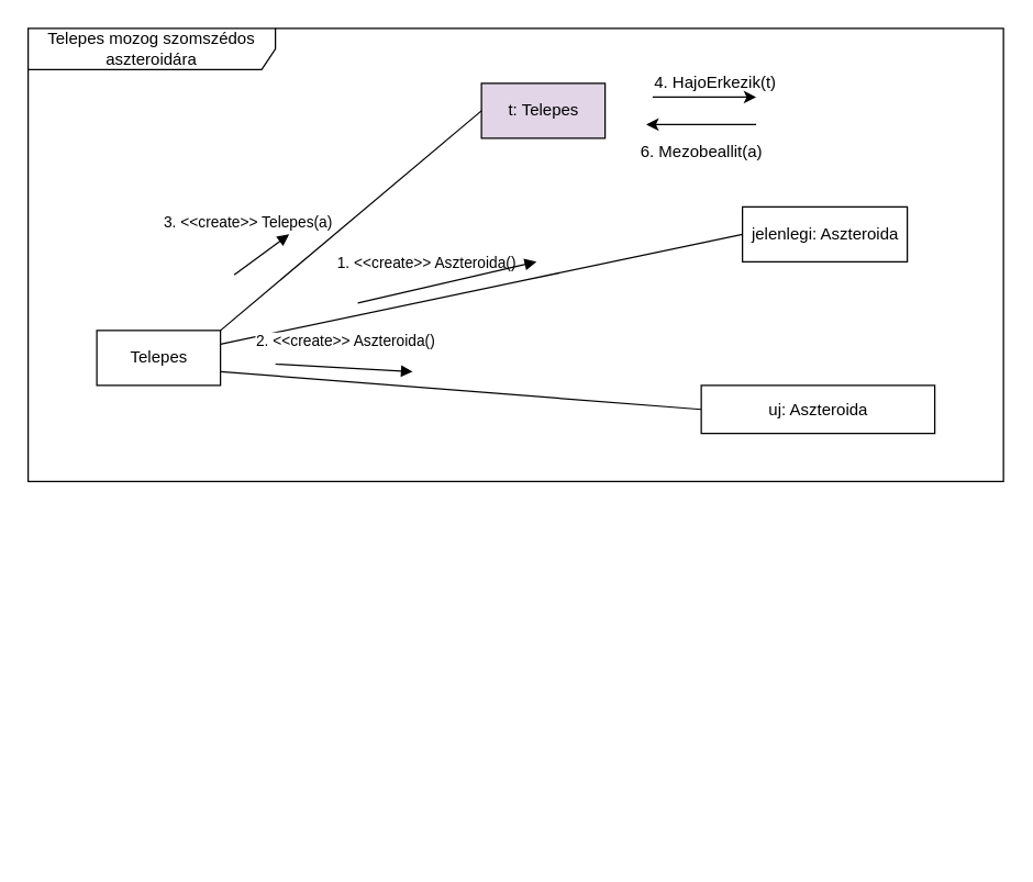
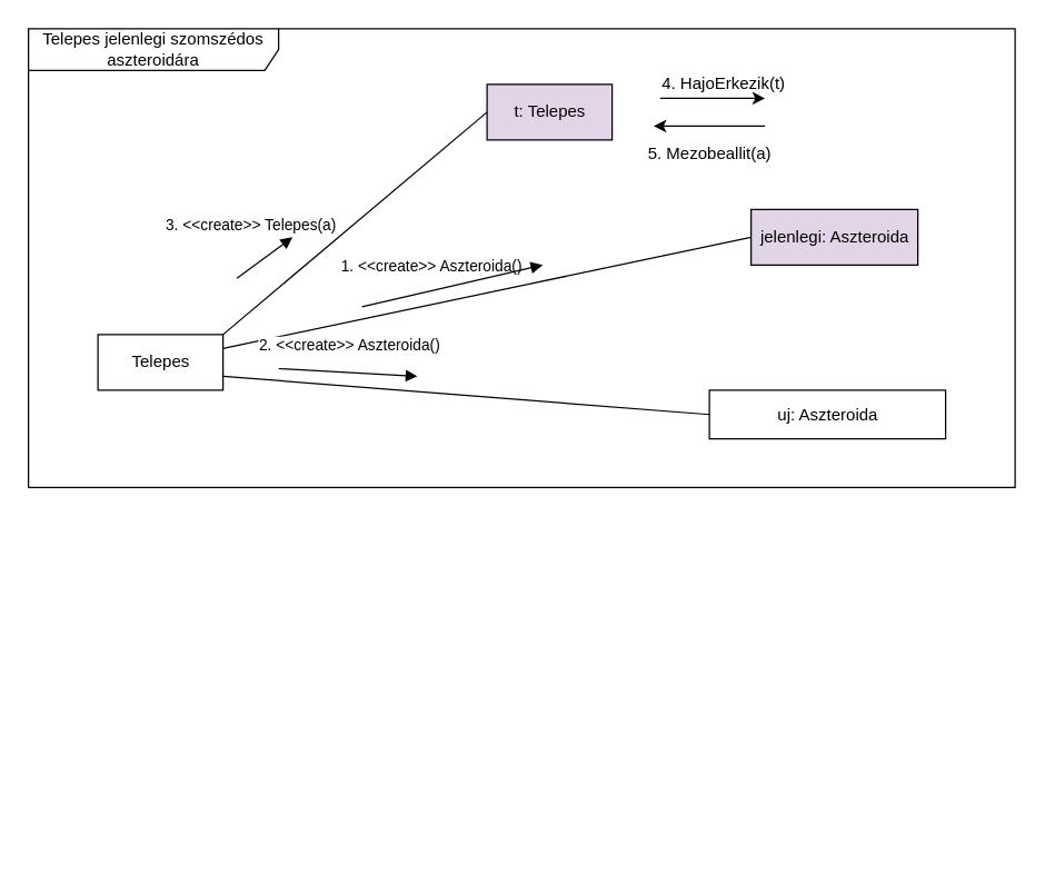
  <mxCell id="0" />
  <mxCell id="1" parent="0" />
- <mxCell id="2" value="Telepes mozog szomszédos aszteroidára" style="shape=umlFrame;whiteSpace=wrap;html=1;width=180;height=30;" vertex="1" parent="1"><mxGeometry x="20" y="20" width="710" height="330" as="geometry" /></mxCell>
+ <mxCell id="2" value="Telepes jelenlegi szomszédos aszteroidára" style="shape=umlFrame;whiteSpace=wrap;html=1;width=180;height=30;" vertex="1" parent="1"><mxGeometry x="20" y="20" width="710" height="330" as="geometry" /></mxCell>
  <mxCell id="3" value="t: Telepes" style="html=1;fillColor=#e1d5e7;" vertex="1" parent="1"><mxGeometry x="350" y="60" width="90" height="40" as="geometry" /></mxCell>
- <mxCell id="4" value="jelenlegi: Aszteroida" style="html=1;" vertex="1" parent="1"><mxGeometry x="540" y="150" width="120" height="40" as="geometry" /></mxCell>
+ <mxCell id="4" value="jelenlegi: Aszteroida" style="html=1;fillColor=#e1d5e7;" vertex="1" parent="1"><mxGeometry x="540" y="150" width="120" height="40" as="geometry" /></mxCell>
  <mxCell id="5" value="uj: Aszteroida" style="html=1;" vertex="1" parent="1"><mxGeometry x="510" y="280" width="170" height="35" as="geometry" /></mxCell>
  <mxCell id="6" value="Telepes" style="html=1;" vertex="1" parent="1"><mxGeometry x="70" y="240" width="90" height="40" as="geometry" /></mxCell>
  <mxCell id="7" value="3. &amp;lt;&amp;lt;create&amp;gt;&amp;gt; Telepes(a)" style="html=1;verticalAlign=bottom;endArrow=none;entryX=0;entryY=0.5;entryDx=0;entryDy=0;endFill=0;" edge="1" parent="1" target="3"><mxGeometry x="-0.514" y="41" width="80" relative="1" as="geometry"><mxPoint x="160" y="240" as="sourcePoint" /><mxPoint x="610" y="250" as="targetPoint" /><mxPoint x="1" as="offset" /></mxGeometry></mxCell>
  <mxCell id="8" value="" style="html=1;verticalAlign=bottom;endArrow=none;entryX=0;entryY=0.5;entryDx=0;entryDy=0;endFill=0;" edge="1" parent="1" target="4"><mxGeometry x="0.169" y="-40" width="80" relative="1" as="geometry"><mxPoint x="160" y="250" as="sourcePoint" /><mxPoint x="400" y="150" as="targetPoint" /><mxPoint as="offset" /></mxGeometry></mxCell>
  <mxCell id="9" value="2. &amp;lt;&amp;lt;create&amp;gt;&amp;gt; Aszteroida()" style="html=1;verticalAlign=bottom;endArrow=none;entryX=0;entryY=0.5;entryDx=0;entryDy=0;endFill=0;" edge="1" parent="1" target="5"><mxGeometry x="-0.487" y="20" width="80" relative="1" as="geometry"><mxPoint x="160" y="270" as="sourcePoint" /><mxPoint x="500" y="270" as="targetPoint" /><mxPoint as="offset" /></mxGeometry></mxCell>
  <mxCell id="10" value="1. &amp;lt;&amp;lt;create&amp;gt;&amp;gt; Aszteroida()" style="html=1;verticalAlign=bottom;endArrow=block;" edge="1" parent="1"><mxGeometry x="1" y="-104" width="80" relative="1" as="geometry"><mxPoint x="170" y="199.5" as="sourcePoint" /><mxPoint x="210" y="170" as="targetPoint" /><mxPoint x="38" y="-54" as="offset" /></mxGeometry></mxCell>
  <mxCell id="11" value="" style="html=1;verticalAlign=bottom;endArrow=block;" edge="1" parent="1"><mxGeometry x="0.057" y="11" width="80" relative="1" as="geometry"><mxPoint x="260" y="220" as="sourcePoint" /><mxPoint x="390" y="190" as="targetPoint" /><mxPoint as="offset" /></mxGeometry></mxCell>
  <mxCell id="12" value="" style="html=1;verticalAlign=bottom;endArrow=block;" edge="1" parent="1"><mxGeometry x="0.057" y="11" width="80" relative="1" as="geometry"><mxPoint x="200" y="264.5" as="sourcePoint" /><mxPoint x="300" y="270" as="targetPoint" /><mxPoint as="offset" /></mxGeometry></mxCell>
  <mxCell id="13" value="" style="html=1;verticalAlign=bottom;endArrow=block;" edge="1" parent="1"><mxGeometry x="0.057" y="11" width="80" relative="1" as="geometry"><mxPoint x="270" y="620" as="sourcePoint" /><mxPoint x="270" y="620" as="targetPoint" /><mxPoint as="offset" /></mxGeometry></mxCell>
  <mxCell id="14" value="" style="html=1;verticalAlign=bottom;endArrow=block;" edge="1" parent="1"><mxGeometry x="0.057" y="11" width="80" relative="1" as="geometry"><mxPoint x="355" y="254.5" as="sourcePoint" /><mxPoint x="355" y="254.5" as="targetPoint" /><mxPoint as="offset" /></mxGeometry></mxCell>
  <mxCell id="15" value="4. HajoErkezik(t)" style="text;html=1;align=center;verticalAlign=middle;resizable=0;points=[];autosize=1;" vertex="1" parent="1"><mxGeometry x="470" y="50" width="100" height="20" as="geometry" /></mxCell>
  <mxCell id="16" value="" style="endArrow=classic;html=1;" edge="1" parent="1"><mxGeometry width="50" height="50" relative="1" as="geometry"><mxPoint x="520" y="70" as="sourcePoint" /><mxPoint x="550" y="70" as="targetPoint" /><Array as="points"><mxPoint x="470" y="70" /></Array></mxGeometry></mxCell>
  <mxCell id="17" value="" style="endArrow=classic;html=1;" edge="1" parent="1"><mxGeometry width="50" height="50" relative="1" as="geometry"><mxPoint x="550" y="90" as="sourcePoint" /><mxPoint x="470" y="90" as="targetPoint" /><Array as="points" /></mxGeometry></mxCell>
- <mxCell id="18" value="6. Mezobeallit(a)" style="text;html=1;align=center;verticalAlign=middle;resizable=0;points=[];autosize=1;" vertex="1" parent="1"><mxGeometry x="460" y="100" width="100" height="20" as="geometry" /></mxCell>
+ <mxCell id="18" value="5. Mezobeallit(a)" style="text;html=1;align=center;verticalAlign=middle;resizable=0;points=[];autosize=1;" vertex="1" parent="1"><mxGeometry x="460" y="100" width="100" height="20" as="geometry" /></mxCell>
